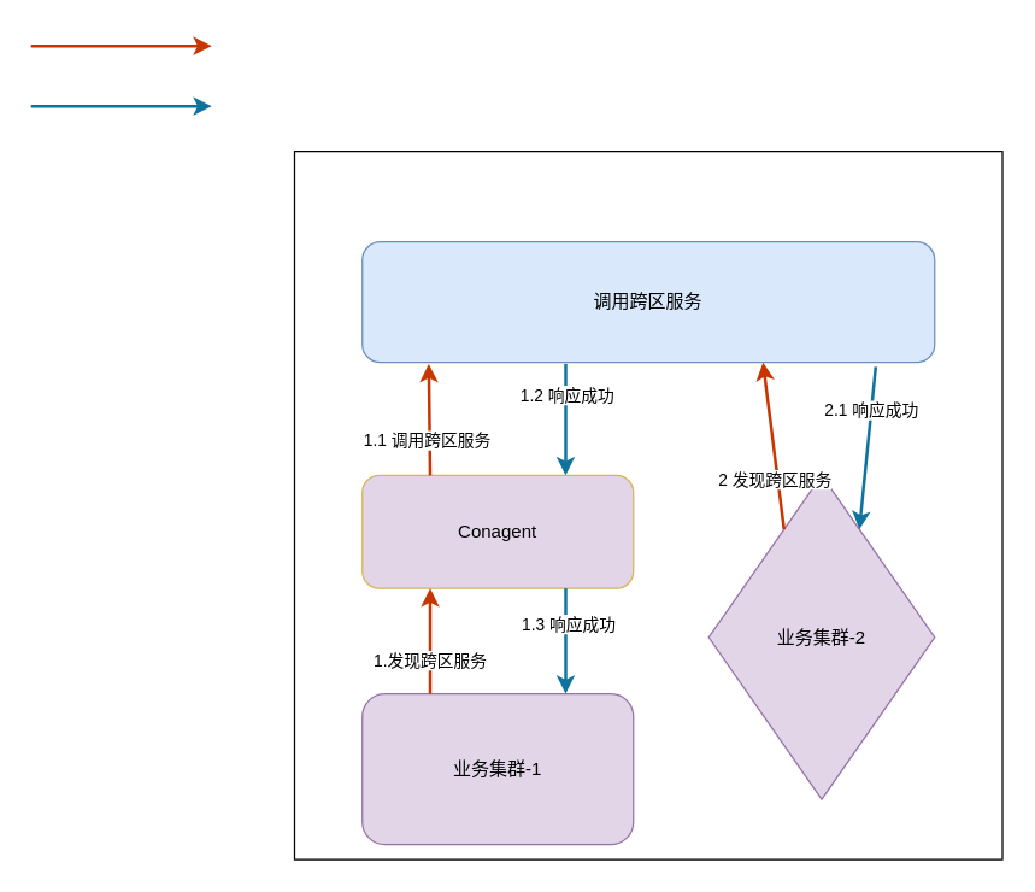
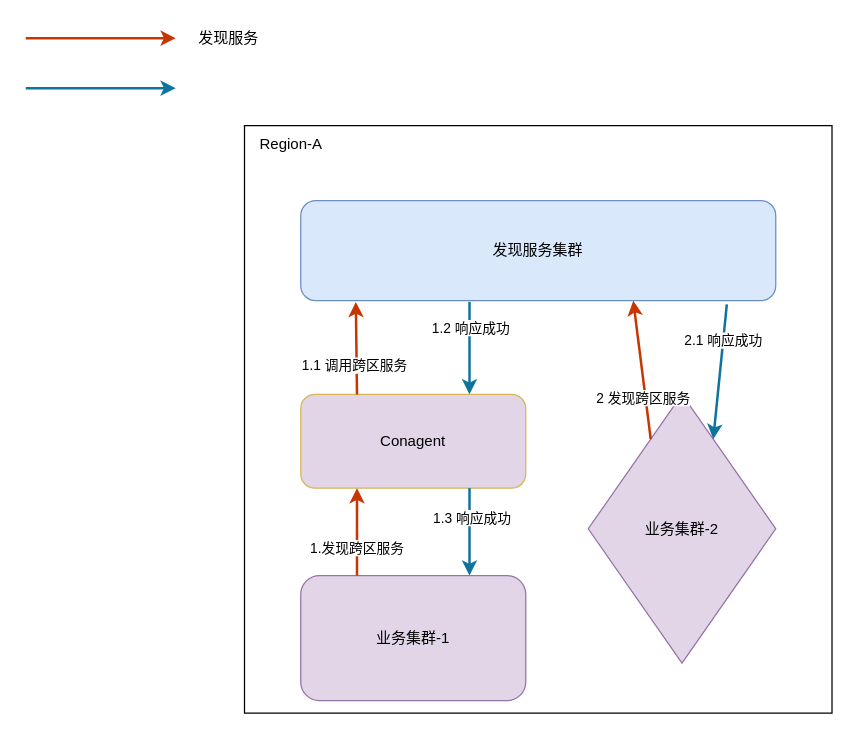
  <mxCell id="0" />
  <mxCell id="1" parent="0" />
  <mxCell id="2" value="" style="whiteSpace=wrap;html=1;aspect=fixed;" vertex="1" parent="1"><mxGeometry x="195" y="100" width="470" height="470" as="geometry" /></mxCell>
- <mxCell id="3" value="调用跨区服务" style="rounded=1;whiteSpace=wrap;html=1;fillColor=#dae8fc;strokeColor=#6c8ebf;" vertex="1" parent="1"><mxGeometry x="240" y="160" width="380" height="80" as="geometry" /></mxCell>
+ <mxCell id="3" value="发现服务集群" style="rounded=1;whiteSpace=wrap;html=1;fillColor=#dae8fc;strokeColor=#6c8ebf;" vertex="1" parent="1"><mxGeometry x="240" y="160" width="380" height="80" as="geometry" /></mxCell>
  <mxCell id="4" value="Conagent" style="rounded=1;whiteSpace=wrap;html=1;fillColor=#e1d5e7;strokeColor=#d6b656;" vertex="1" parent="1"><mxGeometry x="240" y="315" width="180" height="75" as="geometry" /></mxCell>
  <mxCell id="5" value="业务集群-1" style="rounded=1;whiteSpace=wrap;html=1;fillColor=#e1d5e7;strokeColor=#9673a6;" vertex="1" parent="1"><mxGeometry x="240" y="460" width="180" height="100" as="geometry" /></mxCell>
  <mxCell id="6" value="&lt;span&gt;业务集群-2&lt;/span&gt;" style="rhombus;whiteSpace=wrap;html=1;fillColor=#e1d5e7;strokeColor=#9673a6;" vertex="1" parent="1"><mxGeometry x="470" y="315" width="150" height="215" as="geometry" /></mxCell>
  <mxCell id="7" value="" style="endArrow=classic;html=1;fillColor=#fa6800;strokeColor=#C73500;strokeWidth=2;exitX=0.25;exitY=0;exitDx=0;exitDy=0;" edge="1" parent="1" source="6"><mxGeometry width="50" height="50" relative="1" as="geometry"><mxPoint x="545" y="289.289" as="sourcePoint" /><mxPoint x="506" y="240" as="targetPoint" /></mxGeometry></mxCell>
  <mxCell id="8" value="2 发现跨区服务" style="edgeLabel;html=1;align=center;verticalAlign=middle;resizable=0;points=[];" vertex="1" connectable="0" parent="7"><mxGeometry x="-0.392" y="2" relative="1" as="geometry"><mxPoint as="offset" /></mxGeometry></mxCell>
  <mxCell id="9" value="" style="endArrow=classic;html=1;exitX=0.25;exitY=0;exitDx=0;exitDy=0;entryX=0.25;entryY=1;entryDx=0;entryDy=0;fillColor=#fa6800;strokeColor=#C73500;strokeWidth=2;" edge="1" parent="1" source="5" target="4"><mxGeometry width="50" height="50" relative="1" as="geometry"><mxPoint x="290" y="460.71" as="sourcePoint" /><mxPoint x="290" y="389.999" as="targetPoint" /></mxGeometry></mxCell>
  <mxCell id="10" value="1.发现跨区服务" style="edgeLabel;html=1;align=center;verticalAlign=middle;resizable=0;points=[];" vertex="1" connectable="0" parent="9"><mxGeometry x="-0.343" y="1" relative="1" as="geometry"><mxPoint as="offset" /></mxGeometry></mxCell>
  <mxCell id="11" value="" style="endArrow=classic;html=1;exitX=0.75;exitY=1;exitDx=0;exitDy=0;entryX=0.75;entryY=0;entryDx=0;entryDy=0;fillColor=#b1ddf0;strokeColor=#10739e;strokeWidth=2;" edge="1" parent="1" source="4" target="5"><mxGeometry width="50" height="50" relative="1" as="geometry"><mxPoint x="295" y="440" as="sourcePoint" /><mxPoint x="295" y="400" as="targetPoint" /></mxGeometry></mxCell>
  <mxCell id="12" value="1.3 响应成功" style="edgeLabel;html=1;align=center;verticalAlign=middle;resizable=0;points=[];" vertex="1" connectable="0" parent="11"><mxGeometry x="-0.343" y="1" relative="1" as="geometry"><mxPoint as="offset" /></mxGeometry></mxCell>
  <mxCell id="13" value="" style="endArrow=classic;html=1;exitX=0.25;exitY=0;exitDx=0;exitDy=0;entryX=0.116;entryY=1.013;entryDx=0;entryDy=0;entryPerimeter=0;fillColor=#fa6800;strokeColor=#C73500;strokeWidth=2;" edge="1" parent="1" source="4" target="3"><mxGeometry width="50" height="50" relative="1" as="geometry"><mxPoint x="295" y="440" as="sourcePoint" /><mxPoint x="295" y="400" as="targetPoint" /></mxGeometry></mxCell>
  <mxCell id="14" value="1.1 调用跨区服务" style="edgeLabel;html=1;align=center;verticalAlign=middle;resizable=0;points=[];" vertex="1" connectable="0" parent="13"><mxGeometry x="-0.35" y="2" relative="1" as="geometry"><mxPoint as="offset" /></mxGeometry></mxCell>
  <mxCell id="15" value="" style="endArrow=classic;html=1;entryX=0.75;entryY=0;entryDx=0;entryDy=0;strokeWidth=2;fillColor=#b1ddf0;strokeColor=#10739e;" edge="1" parent="1" target="4"><mxGeometry width="50" height="50" relative="1" as="geometry"><mxPoint x="375" y="241" as="sourcePoint" /><mxPoint x="294.08" y="251.04" as="targetPoint" /></mxGeometry></mxCell>
  <mxCell id="16" value="1.2 响应成功" style="edgeLabel;html=1;align=center;verticalAlign=middle;resizable=0;points=[];" vertex="1" connectable="0" parent="15"><mxGeometry x="-0.46" relative="1" as="geometry"><mxPoint as="offset" /></mxGeometry></mxCell>
+ <mxCell id="17" value="Region-A" style="text;html=1;strokeColor=none;fillColor=none;align=center;verticalAlign=middle;whiteSpace=wrap;rounded=0;" vertex="1" parent="1"><mxGeometry x="195" y="100" width="75" height="30" as="geometry" /></mxCell>
  <mxCell id="18" value="" style="endArrow=classic;html=1;entryX=0.75;entryY=0;entryDx=0;entryDy=0;strokeWidth=2;fillColor=#b1ddf0;strokeColor=#10739e;exitX=0.897;exitY=1.038;exitDx=0;exitDy=0;exitPerimeter=0;" edge="1" parent="1" source="3" target="6"><mxGeometry width="50" height="50" relative="1" as="geometry"><mxPoint x="385" y="251" as="sourcePoint" /><mxPoint x="385" y="325" as="targetPoint" /></mxGeometry></mxCell>
  <mxCell id="19" value="2.1 响应成功" style="edgeLabel;html=1;align=center;verticalAlign=middle;resizable=0;points=[];" vertex="1" connectable="0" parent="18"><mxGeometry x="-0.46" relative="1" as="geometry"><mxPoint as="offset" /></mxGeometry></mxCell>
  <mxCell id="20" value="" style="endArrow=classic;html=1;fillColor=#fa6800;strokeColor=#C73500;strokeWidth=2;" edge="1" parent="1"><mxGeometry width="50" height="50" relative="1" as="geometry"><mxPoint x="20" y="30" as="sourcePoint" /><mxPoint x="140" y="30" as="targetPoint" /></mxGeometry></mxCell>
  <mxCell id="21" value="" style="endArrow=classic;html=1;strokeWidth=2;fillColor=#b1ddf0;strokeColor=#10739e;" edge="1" parent="1"><mxGeometry width="50" height="50" relative="1" as="geometry"><mxPoint x="20" y="70" as="sourcePoint" /><mxPoint x="140" y="70" as="targetPoint" /></mxGeometry></mxCell>
+ <mxCell id="22" value="发现服务" style="text;html=1;strokeColor=none;fillColor=none;align=center;verticalAlign=middle;whiteSpace=wrap;rounded=0;" vertex="1" parent="1"><mxGeometry x="155" y="20" width="55" height="20" as="geometry" /></mxCell>
